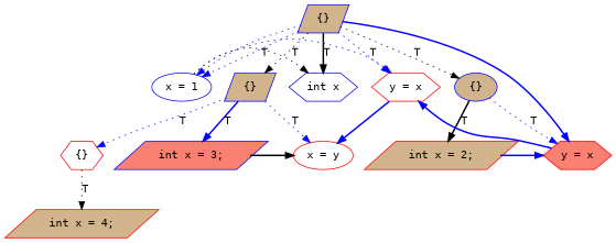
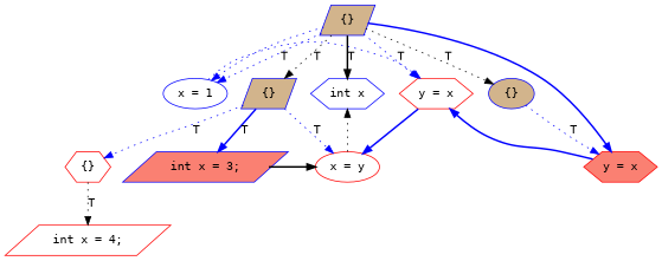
  digraph {
    fontname="DejaVu Sans Mono"
    rankdir=TD
    node [color=blue fillcolor=white fontname="DejaVu Sans Mono" shape=parallelogram style=filled]
    edge [color=blue fontname="DejaVu Sans Mono" style=dotted]
    n1 [label="x = 1" shape=ellipse]
    n2 [color=red label="y = x" shape=hexagon]
    n3 [label="int x" shape=hexagon]
    n4 [fillcolor=tan label="{}" shape=ellipse]
    n5 [fillcolor=tan label="{}"]
-   n6 [color=red fillcolor=tan label="int x = 2;"]
    n7 [color=red fillcolor=salmon label="y = x" shape=hexagon]
    n8 [color=red label="x = y" shape=ellipse]
    n9 [fillcolor=salmon label="int x = 3;"]
    n10 [color=red label="{}" shape=hexagon]
-   n11 [color=red fillcolor=tan label="int x = 4;"]
+   n11 [color=red label="int x = 4;"]
    n12 [fillcolor=tan label="{}"]
    subgraph sub_1 {
      rank=same
      n1
      n2
      n3
      n4
      n5
    }
    subgraph sub_2 {
      rank=same
-     n6
      n7
      n8
      n9
      n10
    }
    subgraph sub_3 {
      rank=same
      n11
    }
    n1 -> n2
-   n1 -> n3 [color=black]
+   n8 -> n3 [color=black]
    n2 -> n8 [style=bold]
-   n4 -> n6 [color=black label=T style=bold]
    n4 -> n7 [label=T]
    n5 -> n8 [label=T]
    n5 -> n9 [label=T style=bold]
    n5 -> n10 [label=T]
-   n6 -> n7 [style=bold]
    n7 -> n2 [style=bold]
    n9 -> n8 [color=black style=bold]
    n10 -> n11 [color=black label=T]
    n12 -> n1 [label=T]
    n12 -> n1
    n12 -> n2 [label=T]
    n12 -> n3 [color=black label=T style=bold]
    n12 -> n4 [color=black label=T]
    n12 -> n5 [color=black label=T]
    n12 -> n7 [style=bold]
  }
